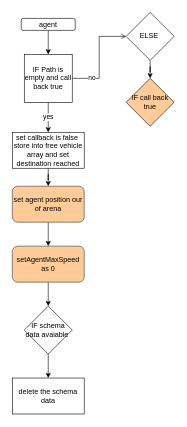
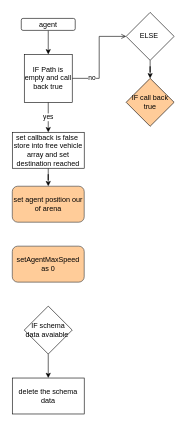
  <mxCell id="0" />
  <mxCell id="1" parent="0" />
  <mxCell id="2" value="" style="edgeStyle=orthogonalEdgeStyle;rounded=0;orthogonalLoop=1;jettySize=auto;html=1;" edge="1" parent="1" source="3" target="7"><mxGeometry relative="1" as="geometry" /></mxCell>
  <mxCell id="3" value="agent" style="rounded=1;whiteSpace=wrap;html=1;" vertex="1" parent="1"><mxGeometry x="35" y="30" width="90" height="20" as="geometry" /></mxCell>
  <mxCell id="4" value="yes" style="edgeStyle=orthogonalEdgeStyle;rounded=0;orthogonalLoop=1;jettySize=auto;html=1;" edge="1" parent="1" source="7" target="9"><mxGeometry relative="1" as="geometry" /></mxCell>
  <mxCell id="5" value="" style="edgeStyle=orthogonalEdgeStyle;rounded=0;orthogonalLoop=1;jettySize=auto;html=1;endArrow=open;" edge="1" parent="1" source="7" target="18"><mxGeometry relative="1" as="geometry" /></mxCell>
  <mxCell id="6" value="no" style="edgeLabel;html=1;align=center;verticalAlign=middle;resizable=0;points=[];" vertex="1" connectable="0" parent="5"><mxGeometry x="-0.603" y="2" relative="1" as="geometry"><mxPoint as="offset" /></mxGeometry></mxCell>
  <mxCell id="7" value="IF Path is empty and call back true" style="whiteSpace=wrap;html=1;rounded=0;" vertex="1" parent="1"><mxGeometry x="40" y="90" width="80" height="80" as="geometry" /></mxCell>
  <mxCell id="8" value="" style="edgeStyle=orthogonalEdgeStyle;rounded=0;orthogonalLoop=1;jettySize=auto;html=1;" edge="1" parent="1" source="9" target="11"><mxGeometry relative="1" as="geometry" /></mxCell>
  <mxCell id="9" value="set callback is false&amp;nbsp;&lt;br&gt;store into free vehicle array and set destination reached" style="whiteSpace=wrap;html=1;" vertex="1" parent="1"><mxGeometry x="20" y="220" width="120" height="60" as="geometry" /></mxCell>
- <mxCell id="10" value="" style="edgeStyle=orthogonalEdgeStyle;rounded=0;orthogonalLoop=1;jettySize=auto;html=1;" edge="1" parent="1" source="11" target="13"><mxGeometry relative="1" as="geometry" /></mxCell>
  <mxCell id="11" value="set agent position our of arena" style="rounded=1;whiteSpace=wrap;html=1;fillColor=#ffcc99;strokeColor=#36393d;" vertex="1" parent="1"><mxGeometry x="20" y="310" width="120" height="60" as="geometry" /></mxCell>
- <mxCell id="12" value="" style="edgeStyle=orthogonalEdgeStyle;rounded=0;orthogonalLoop=1;jettySize=auto;html=1;" edge="1" parent="1" source="13" target="15"><mxGeometry relative="1" as="geometry" /></mxCell>
  <mxCell id="13" value="setAgentMaxSpeed as 0" style="rounded=1;whiteSpace=wrap;html=1;fillColor=#ffcc99;strokeColor=#36393d;" vertex="1" parent="1"><mxGeometry x="20" y="410" width="120" height="60" as="geometry" /></mxCell>
  <mxCell id="14" value="" style="edgeStyle=orthogonalEdgeStyle;rounded=0;orthogonalLoop=1;jettySize=auto;html=1;" edge="1" parent="1" source="15" target="16"><mxGeometry relative="1" as="geometry" /></mxCell>
  <mxCell id="15" value="IF schema data avaiable&amp;nbsp;" style="rhombus;whiteSpace=wrap;html=1;" vertex="1" parent="1"><mxGeometry x="40" y="510" width="80" height="80" as="geometry" /></mxCell>
  <mxCell id="16" value="delete the schema data" style="whiteSpace=wrap;html=1;" vertex="1" parent="1"><mxGeometry x="20" y="630" width="120" height="60" as="geometry" /></mxCell>
  <mxCell id="17" value="" style="edgeStyle=orthogonalEdgeStyle;rounded=0;orthogonalLoop=1;jettySize=auto;html=1;" edge="1" parent="1" source="18" target="19"><mxGeometry relative="1" as="geometry" /></mxCell>
  <mxCell id="18" value="ELSE&amp;nbsp;" style="rhombus;whiteSpace=wrap;html=1;" vertex="1" parent="1"><mxGeometry x="210" y="20" width="80" height="80" as="geometry" /></mxCell>
  <mxCell id="19" value="IF call back true" style="rhombus;whiteSpace=wrap;html=1;fillColor=#ffcc99;" vertex="1" parent="1"><mxGeometry x="210" y="130" width="80" height="80" as="geometry" /></mxCell>
